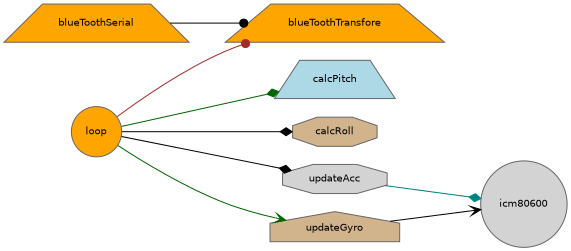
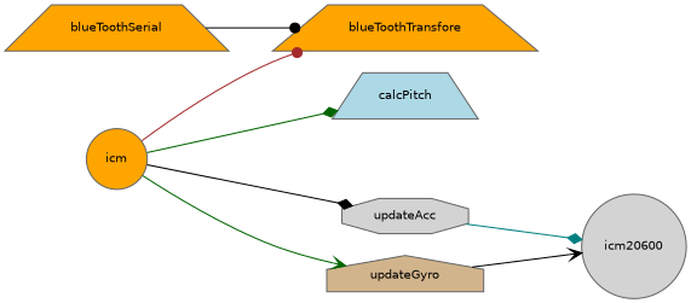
  digraph {
    rankdir=LR
    node [color=grey40 fillcolor=orange fontname=Helvetica fontsize=10 shape=trapezium style=filled]
    edge [arrowhead=diamond color=black fontname=Helvetica fontsize=10 labelfontname=Helvetica labelfontsize=10 style=solid]
-   n1 [color=gray40 fontcolor=black height=0.2 label=loop shape=circle width=0.4]
+   n1 [color=gray40 fontcolor=black height=0.2 label=icm shape=circle width=0.4]
    n2 [height=0.2 label=blueToothTransfore width=0.4]
    n3 [fillcolor=lightblue height=0.2 label=calcPitch width=0.4]
-   n4 [fillcolor=tan height=0.2 label=calcRoll shape=octagon width=0.4]
    n5 [fillcolor=lightgrey height=0.2 label=updateAcc shape=octagon width=0.4]
    n6 [fillcolor=tan height=0.2 label=updateGyro shape=house width=0.4]
-   n7 [fillcolor=lightgrey height=0.2 label=icm80600 shape=circle width=0.4]
+   n7 [fillcolor=lightgrey height=0.2 label=icm20600 shape=circle width=0.4]
    n8 [height=0.2 label=blueToothSerial width=0.4]
    n1 -> n2 [arrowhead=dot color=brown]
    n1 -> n3 [color=darkgreen]
-   n1 -> n4
    n1 -> n5
    n1 -> n6 [arrowhead=vee color=darkgreen]
    n5 -> n7 [color=teal]
    n6 -> n7 [arrowhead=vee]
    n8 -> n2 [arrowhead=dot]
  }
